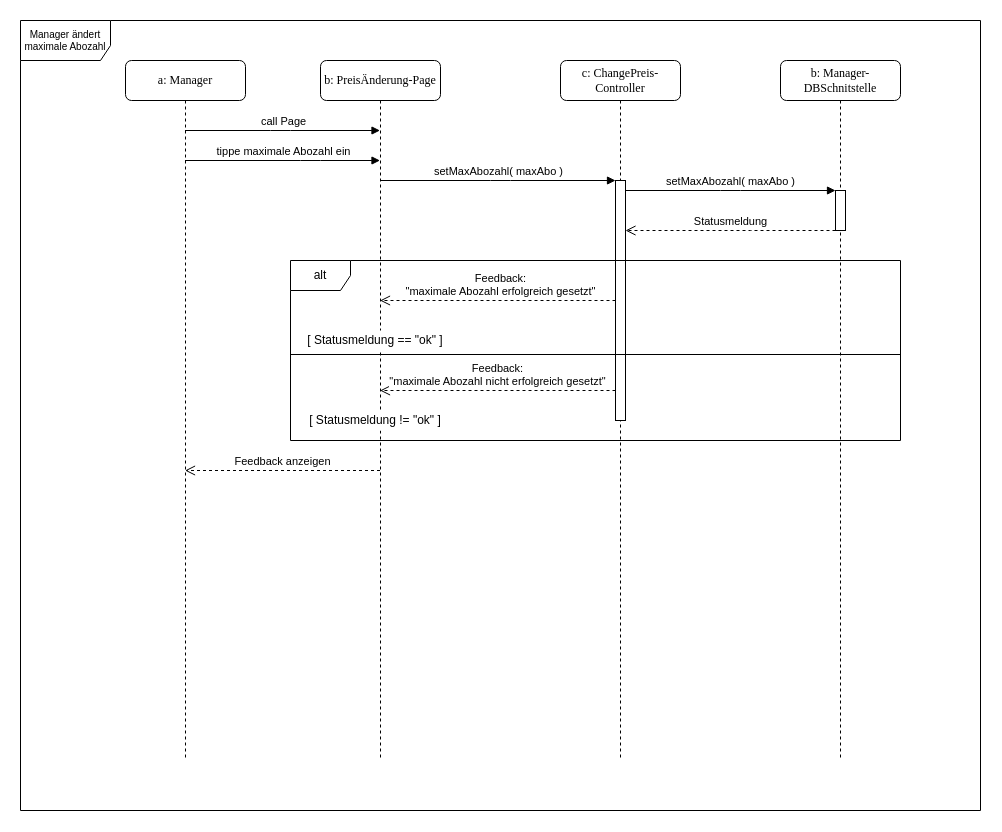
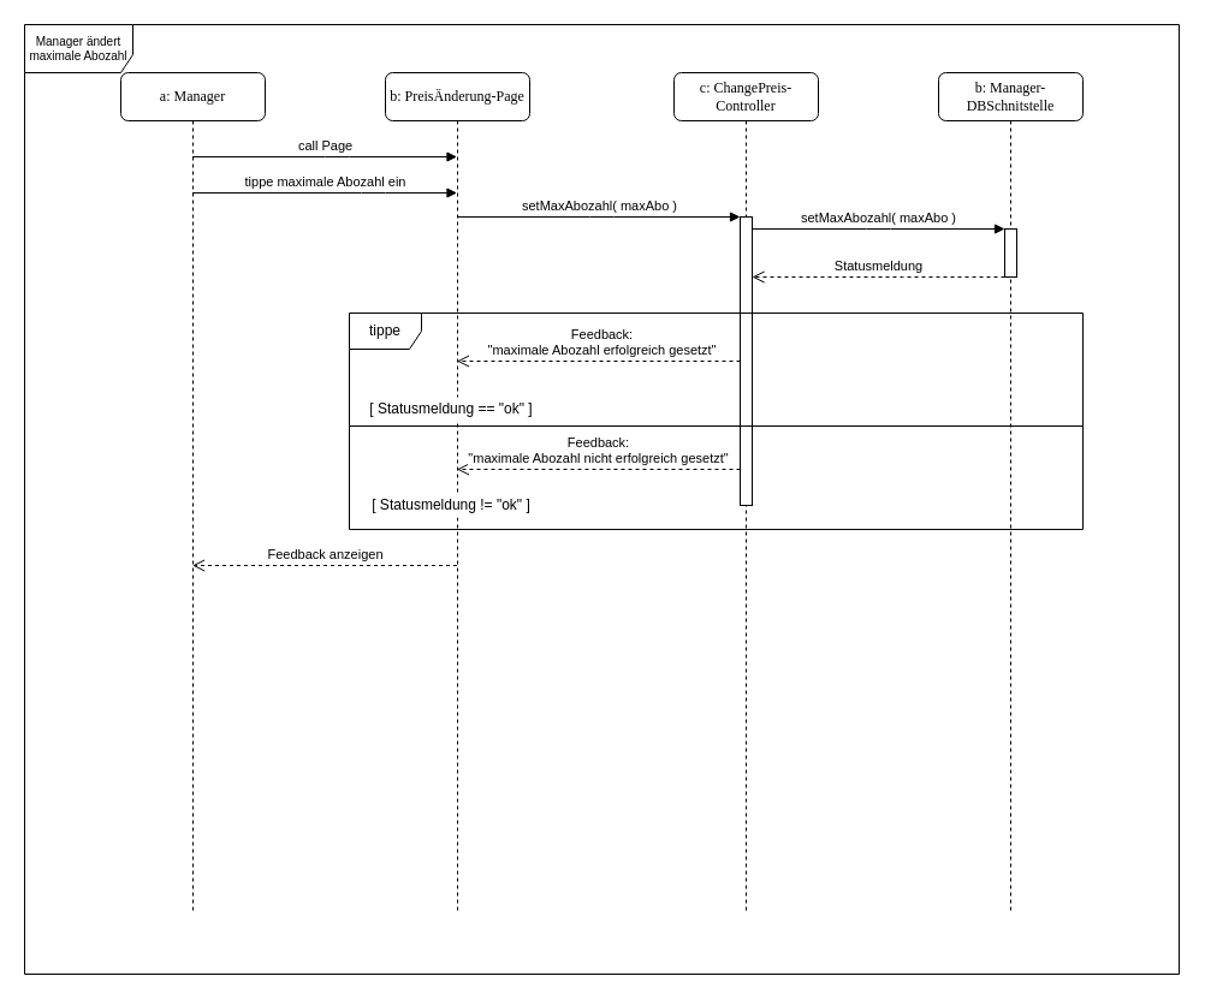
  <mxCell id="0" />
  <mxCell id="1" parent="0" />
  <mxCell id="2" value="Manager ändert maximale Abozahl" style="shape=umlFrame;whiteSpace=wrap;html=1;fontSize=10;width=90;height=40;" parent="1" vertex="1"><mxGeometry x="20" y="20" width="960" height="790" as="geometry" /></mxCell>
  <mxCell id="3" value="b: Manager-DBSchnitstelle&lt;br&gt;" style="shape=umlLifeline;perimeter=lifelinePerimeter;whiteSpace=wrap;html=1;container=1;collapsible=0;recursiveResize=0;outlineConnect=0;rounded=1;shadow=0;comic=0;labelBackgroundColor=none;strokeColor=#000000;strokeWidth=1;fillColor=#FFFFFF;fontFamily=Verdana;fontSize=12;fontColor=#000000;align=center;perimeterSpacing=0;glass=0;size=40;overflow=visible;noLabel=0;labelPadding=0;direction=east;connectable=1;snapToPoint=0;fixDash=0;" parent="1" vertex="1"><mxGeometry x="780" y="60" width="120" height="700" as="geometry" /></mxCell>
  <mxCell id="4" value="" style="html=1;points=[];perimeter=orthogonalPerimeter;" parent="3" vertex="1"><mxGeometry x="55" y="130" width="10" height="40" as="geometry" /></mxCell>
  <mxCell id="5" value="b: PreisÄnderung-Page" style="shape=umlLifeline;perimeter=lifelinePerimeter;whiteSpace=wrap;html=1;container=1;collapsible=0;recursiveResize=0;outlineConnect=0;rounded=1;shadow=0;comic=0;labelBackgroundColor=none;strokeColor=#000000;strokeWidth=1;fillColor=#FFFFFF;fontFamily=Verdana;fontSize=12;fontColor=#000000;align=center;size=40;" parent="1" vertex="1"><mxGeometry x="320" y="60" width="120" height="700" as="geometry" /></mxCell>
  <mxCell id="6" value="c: ChangePreis-Controller&lt;br&gt;" style="shape=umlLifeline;perimeter=lifelinePerimeter;whiteSpace=wrap;html=1;container=1;collapsible=0;recursiveResize=0;outlineConnect=0;rounded=1;shadow=0;comic=0;labelBackgroundColor=none;strokeColor=#000000;strokeWidth=1;fillColor=#FFFFFF;fontFamily=Verdana;fontSize=12;fontColor=#000000;align=center;size=40;" parent="1" vertex="1"><mxGeometry x="560" y="60" width="120" height="700" as="geometry" /></mxCell>
  <mxCell id="7" value="" style="html=1;points=[];perimeter=orthogonalPerimeter;" parent="6" vertex="1"><mxGeometry x="55" y="120" width="10" height="240" as="geometry" /></mxCell>
- <mxCell id="8" value="a: Manager" style="shape=umlLifeline;perimeter=lifelinePerimeter;whiteSpace=wrap;html=1;container=1;collapsible=0;recursiveResize=0;outlineConnect=0;rounded=1;shadow=0;comic=0;labelBackgroundColor=none;strokeColor=#000000;strokeWidth=1;fillColor=#FFFFFF;fontFamily=Verdana;fontSize=12;fontColor=#000000;align=center;size=40;" parent="1" vertex="1"><mxGeometry x="125" y="60" width="120" height="700" as="geometry" /></mxCell>
+ <mxCell id="8" value="a: Manager" style="shape=umlLifeline;perimeter=lifelinePerimeter;whiteSpace=wrap;html=1;container=1;collapsible=0;recursiveResize=0;outlineConnect=0;rounded=1;shadow=0;comic=0;labelBackgroundColor=none;strokeColor=#000000;strokeWidth=1;fillColor=#FFFFFF;fontFamily=Verdana;fontSize=12;fontColor=#000000;align=center;size=40;" parent="1" vertex="1"><mxGeometry x="100" y="60" width="120" height="700" as="geometry" /></mxCell>
  <mxCell id="9" value="call Page" style="html=1;verticalAlign=bottom;endArrow=block;edgeStyle=orthogonalEdgeStyle;" parent="1" source="8" target="5" edge="1"><mxGeometry relative="1" as="geometry"><mxPoint x="305" y="120" as="sourcePoint" /><mxPoint x="374.882" y="119.706" as="targetPoint" /><Array as="points"><mxPoint x="280" y="130" /><mxPoint x="280" y="130" /></Array></mxGeometry></mxCell>
  <mxCell id="10" value="Feedback anzeigen" style="html=1;verticalAlign=bottom;endArrow=open;dashed=1;endSize=8;edgeStyle=orthogonalEdgeStyle;" parent="1" source="5" target="8" edge="1"><mxGeometry relative="1" as="geometry"><mxPoint x="305" y="196" as="targetPoint" /><Array as="points"><mxPoint x="300" y="470" /><mxPoint x="300" y="470" /></Array></mxGeometry></mxCell>
  <mxCell id="11" value="tippe maximale Abozahl ein" style="html=1;verticalAlign=bottom;endArrow=block;edgeStyle=orthogonalEdgeStyle;" parent="1" source="8" target="5" edge="1"><mxGeometry relative="1" as="geometry"><mxPoint x="169.667" y="139.667" as="sourcePoint" /><mxPoint x="389.5" y="139.667" as="targetPoint" /><Array as="points"><mxPoint x="310" y="160" /><mxPoint x="310" y="160" /></Array></mxGeometry></mxCell>
  <mxCell id="12" value="setMaxAbozahl( maxAbo )" style="html=1;verticalAlign=bottom;endArrow=block;edgeStyle=orthogonalEdgeStyle;" parent="1" source="5" target="7" edge="1"><mxGeometry relative="1" as="geometry"><mxPoint x="390.167" y="160.167" as="sourcePoint" /><mxPoint x="610" y="160.167" as="targetPoint" /><Array as="points"><mxPoint x="500" y="180" /><mxPoint x="500" y="180" /></Array></mxGeometry></mxCell>
  <mxCell id="13" value="setMaxAbozahl( maxAbo )" style="html=1;verticalAlign=bottom;endArrow=block;edgeStyle=orthogonalEdgeStyle;" parent="1" source="7" target="4" edge="1"><mxGeometry relative="1" as="geometry"><mxPoint x="625.167" y="200.167" as="sourcePoint" /><mxPoint x="865.167" y="200.5" as="targetPoint" /><Array as="points"><mxPoint x="730" y="190" /><mxPoint x="730" y="190" /></Array></mxGeometry></mxCell>
  <mxCell id="14" value="Statusmeldung" style="html=1;verticalAlign=bottom;endArrow=open;dashed=1;endSize=8;endFill=0;edgeStyle=orthogonalEdgeStyle;" parent="1" source="4" target="7" edge="1"><mxGeometry relative="1" as="geometry"><mxPoint x="810" y="240" as="sourcePoint" /><mxPoint x="790" y="225" as="targetPoint" /><Array as="points"><mxPoint x="740" y="230" /><mxPoint x="740" y="230" /></Array></mxGeometry></mxCell>
  <mxCell id="15" value="[ Statusmeldung == &quot;ok&quot; ]" style="text;html=1;strokeColor=none;fillColor=#ffffff;align=center;verticalAlign=middle;whiteSpace=wrap;rounded=0;" parent="1" vertex="1"><mxGeometry x="300" y="330" width="150" height="20" as="geometry" /></mxCell>
  <mxCell id="16" value="" style="line;strokeWidth=1;fillColor=none;align=left;verticalAlign=middle;spacingTop=-1;spacingLeft=3;spacingRight=3;rotatable=0;labelPosition=right;points=[];portConstraint=eastwest;" parent="1" vertex="1"><mxGeometry x="290" y="350" width="610" height="8" as="geometry" /></mxCell>
  <mxCell id="17" value="[ Statusmeldung != &quot;ok&quot; ]" style="text;html=1;strokeColor=none;fillColor=#ffffff;align=center;verticalAlign=middle;whiteSpace=wrap;rounded=0;" parent="1" vertex="1"><mxGeometry x="300" y="410" width="150" height="20" as="geometry" /></mxCell>
  <mxCell id="18" value="Feedback:&lt;br&gt;&quot;maximale Abozahl erfolgreich gesetzt&quot;" style="html=1;verticalAlign=bottom;endArrow=open;dashed=1;endSize=8;edgeStyle=orthogonalEdgeStyle;" parent="1" source="7" target="5" edge="1"><mxGeometry x="0.063" y="-10" relative="1" as="geometry"><mxPoint x="389.81" y="389.931" as="targetPoint" /><mxPoint x="625" y="389.931" as="sourcePoint" /><Array as="points"><mxPoint x="500" y="300" /><mxPoint x="500" y="300" /></Array><mxPoint x="10" y="10" as="offset" /></mxGeometry></mxCell>
  <mxCell id="19" value="Feedback:&lt;br&gt;&quot;maximale Abozahl nicht erfolgreich gesetzt&quot;" style="html=1;verticalAlign=bottom;endArrow=open;dashed=1;endSize=8;edgeStyle=orthogonalEdgeStyle;" parent="1" source="7" target="5" edge="1"><mxGeometry x="0.002" relative="1" as="geometry"><mxPoint x="379.81" y="559.431" as="targetPoint" /><mxPoint x="615" y="559.431" as="sourcePoint" /><Array as="points"><mxPoint x="500" y="390" /><mxPoint x="500" y="390" /></Array><mxPoint as="offset" /></mxGeometry></mxCell>
- <mxCell id="20" value="alt" style="shape=umlFrame;whiteSpace=wrap;html=1;" parent="1" vertex="1"><mxGeometry x="290" y="260" width="610" height="180" as="geometry" /></mxCell>
+ <mxCell id="20" value="tippe" style="shape=umlFrame;whiteSpace=wrap;html=1;" parent="1" vertex="1"><mxGeometry x="290" y="260" width="610" height="180" as="geometry" /></mxCell>
